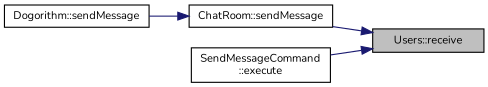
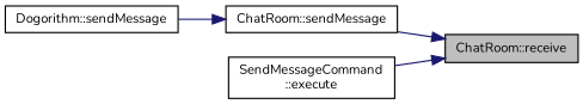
  digraph {
    fontname=Nunito
    rankdir=RL
    node [color=black fillcolor=white fontname=Nunito fontsize=10 shape=record style=filled]
    edge [color=midnightblue dir=back fontname=Nunito fontsize=10 labelfontname=Helvetica labelfontsize=10 style=solid]
-   n1 [fillcolor=grey75 fontcolor=black height=0.2 label="Users::receive" width=0.4]
+   n1 [fillcolor=grey75 fontcolor=black height=0.2 label="ChatRoom::receive" width=0.4]
    n2 [height=0.2 label="ChatRoom::sendMessage" width=0.4]
    n3 [height=0.2 label="SendMessageCommand\l::execute" width=0.4]
    n4 [height=0.2 label="Dogorithm::sendMessage" width=0.4]
    n1 -> n2
    n1 -> n3
    n2 -> n4
  }
